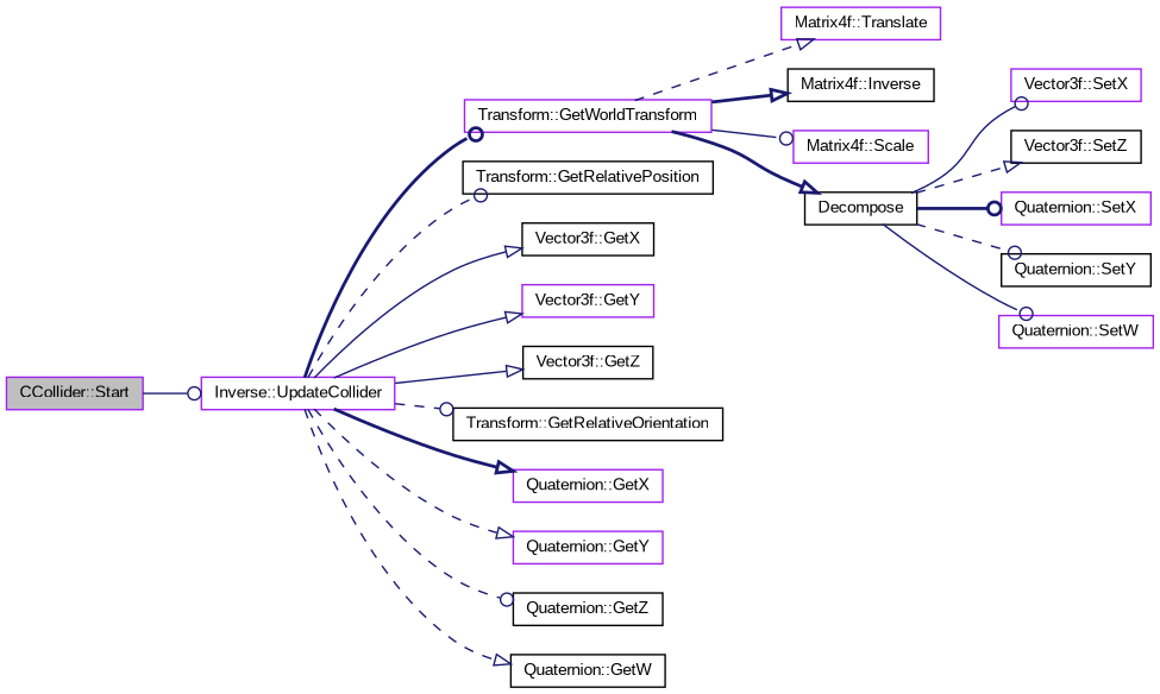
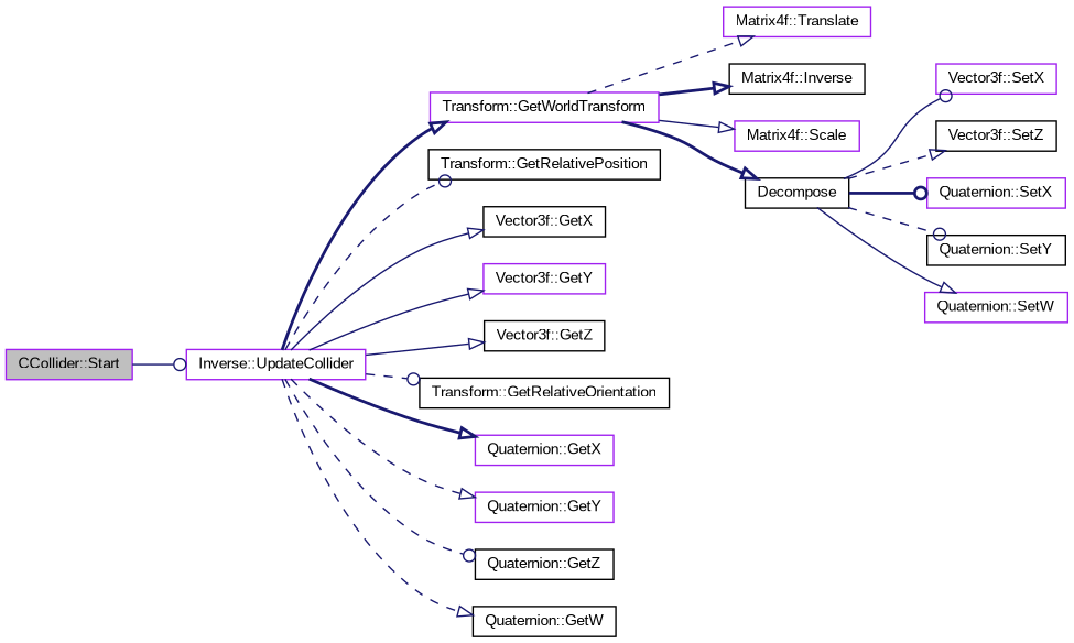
  digraph {
    fontname="Liberation Sans"
    rankdir=LR
    node [color=purple fillcolor=white fontname="Liberation Sans" fontsize=10 shape=record style=filled]
    edge [arrowhead=onormal color=midnightblue fontname="Liberation Sans" fontsize=10 labelfontname=Helvetica labelfontsize=10 style=dashed]
    n1 [fillcolor=grey75 fontcolor=black height=0.2 label="CCollider::Start" width=0.4]
    n2 [height=0.2 label="Inverse::UpdateCollider" width=0.4]
    n3 [height=0.2 label="Transform::GetWorldTransform" width=0.4]
    n4 [color=black height=0.2 label="Transform::GetRelativePosition" width=0.4]
    n5 [color=black height=0.2 label="Vector3f::GetX" width=0.4]
    n6 [height=0.2 label="Vector3f::GetY" width=0.4]
    n7 [color=black height=0.2 label="Vector3f::GetZ" width=0.4]
    n8 [color=black height=0.2 label="Transform::GetRelativeOrientation" width=0.4]
    n9 [height=0.2 label="Quaternion::GetX" width=0.4]
    n10 [height=0.2 label="Quaternion::GetY" width=0.4]
    n11 [color=black height=0.2 label="Quaternion::GetZ" width=0.4]
    n12 [color=black height=0.2 label="Quaternion::GetW" width=0.4]
    n13 [height=0.2 label="Matrix4f::Translate" width=0.4]
    n14 [color=black height=0.2 label="Matrix4f::Inverse" width=0.4]
    n15 [height=0.2 label="Matrix4f::Scale" width=0.4]
    n16 [color=black height=0.2 label=Decompose width=0.4]
    n17 [height=0.2 label="Vector3f::SetX" width=0.4]
    n18 [color=black height=0.2 label="Vector3f::SetZ" width=0.4]
    n19 [height=0.2 label="Quaternion::SetX" width=0.4]
    n20 [color=black height=0.2 label="Quaternion::SetY" width=0.4]
    n21 [height=0.2 label="Quaternion::SetW" width=0.4]
    n1 -> n2 [arrowhead=odot style=solid]
-   n2 -> n3 [arrowhead=odot style=bold]
+   n2 -> n3 [style=bold]
    n2 -> n4 [arrowhead=odot]
    n2 -> n5 [style=solid]
    n2 -> n6 [style=solid]
    n2 -> n7 [style=solid]
    n2 -> n8 [arrowhead=odot]
    n2 -> n9 [style=bold]
    n2 -> n10
    n2 -> n11 [arrowhead=odot]
    n2 -> n12
    n3 -> n13
    n3 -> n14 [style=bold]
-   n3 -> n15 [arrowhead=odot style=solid]
+   n3 -> n15 [style=solid]
    n3 -> n16 [style=bold]
    n16 -> n17 [arrowhead=odot style=solid]
    n16 -> n18
    n16 -> n19 [arrowhead=odot style=bold]
    n16 -> n20 [arrowhead=odot]
-   n16 -> n21 [arrowhead=odot style=solid]
+   n16 -> n21 [style=solid]
  }
